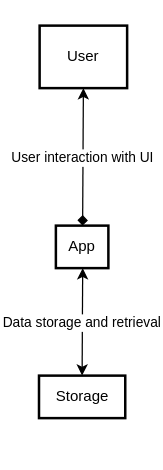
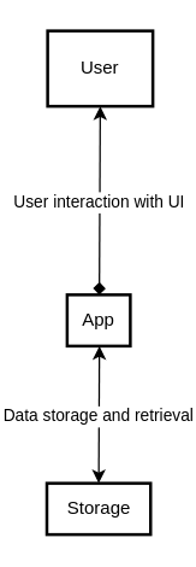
  <mxCell id="0" />
  <mxCell id="1" parent="0" />
  <mxCell id="2" value="User" style="whiteSpace=wrap;strokeWidth=2;" parent="1" vertex="1"><mxGeometry y="20" width="70" height="50" as="geometry" x="21" /></mxCell>
- <mxCell id="3" value="App" style="whiteSpace=wrap;strokeWidth=2;" parent="1" vertex="1"><mxGeometry x="34" y="180" width="42" height="34" as="geometry" /></mxCell>
- <mxCell id="4" value="Storage" style="whiteSpace=wrap;strokeWidth=2;" parent="1" vertex="1"><mxGeometry x="20.5" y="300" width="69" height="34" as="geometry" /></mxCell>
+ <mxCell id="3" value="App" style="whiteSpace=wrap;strokeWidth=2;" parent="1" vertex="1"><mxGeometry x="34" y="195" width="42" height="34" as="geometry" /></mxCell>
+ <mxCell id="4" value="Storage" style="whiteSpace=wrap;strokeWidth=2;" parent="1" vertex="1"><mxGeometry x="20.5" y="320" width="69" height="34" as="geometry" /></mxCell>
  <mxCell id="5" value="User interaction with UI" style="curved=1;startArrow=classic;endArrow=diamond;exitX=0.5;exitY=0.99;entryX=0.51;entryY=-0.01;startFill=1;endFill=1;" parent="1" source="2" target="3" edge="1"><mxGeometry relative="1" as="geometry"><Array as="points" /></mxGeometry></mxCell>
  <mxCell id="6" value="Data storage and retrieval" style="curved=1;startArrow=classic;endArrow=classic;exitX=0.51;exitY=0.97;entryX=0.5;entryY=0;startFill=1;endFill=1;" parent="1" source="3" target="4" edge="1"><mxGeometry relative="1" as="geometry"><Array as="points" /></mxGeometry></mxCell>
